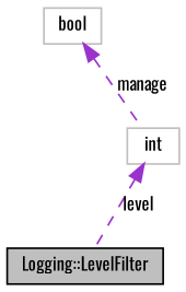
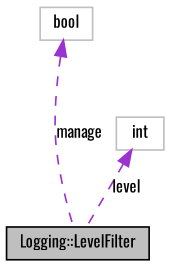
  digraph {
    fontname=Oswald
    node [color=grey75 fillcolor=white fontname=Oswald fontsize=10 shape=record style=filled]
    edge [color=darkorchid3 dir=back fontname=Oswald fontsize=10 labelfontname="FreeSans.ttf" labelfontsize=10 style=dashed]
    n1 [color=black fillcolor=grey75 fontcolor=black height=0.2 label="Logging::LevelFilter" width=0.4]
    n2 [height=0.2 label=int width=0.4]
    n3 [height=0.2 label=bool width=0.4]
    n2 -> n1 [label=level]
-   n3 -> n2 [label=manage]
+   n3 -> n1 [label=manage]
  }
